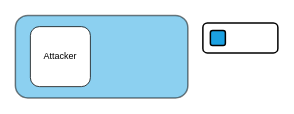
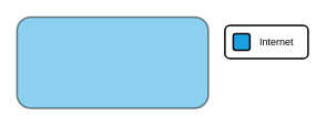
  <mxCell id="0" />
  <mxCell id="1" parent="0" />
  <mxCell id="2" value="" style="rounded=1;whiteSpace=wrap;html=1;strokeWidth=2;fillWeight=4;hachureGap=8;hachureAngle=45;fillColor=#1ba1e2;glass=0;opacity=50;" parent="1" vertex="1"><mxGeometry x="20" y="20" width="230" height="110" as="geometry" /></mxCell>
- <mxCell id="3" value="Attacker" style="rounded=1;whiteSpace=wrap;html=1;" parent="1" vertex="1"><mxGeometry x="40" y="35" width="80" height="80" as="geometry" /></mxCell>
  <mxCell id="4" value="" style="rounded=1;whiteSpace=wrap;html=1;fillColor=none;strokeWidth=2;" parent="1" vertex="1"><mxGeometry x="270" y="30" width="100" height="40" as="geometry" /></mxCell>
  <mxCell id="5" value="" style="rounded=1;whiteSpace=wrap;html=1;strokeWidth=2;fillWeight=4;hachureGap=8;hachureAngle=45;fillColor=#1ba1e2;" parent="1" vertex="1"><mxGeometry x="280" y="40" width="20" height="20" as="geometry" /></mxCell>
+ <mxCell id="6" value="Internet" style="text;html=1;align=left;verticalAlign=middle;whiteSpace=wrap;rounded=0;" parent="1" vertex="1"><mxGeometry x="310" y="35" width="50" height="30" as="geometry" /></mxCell>
